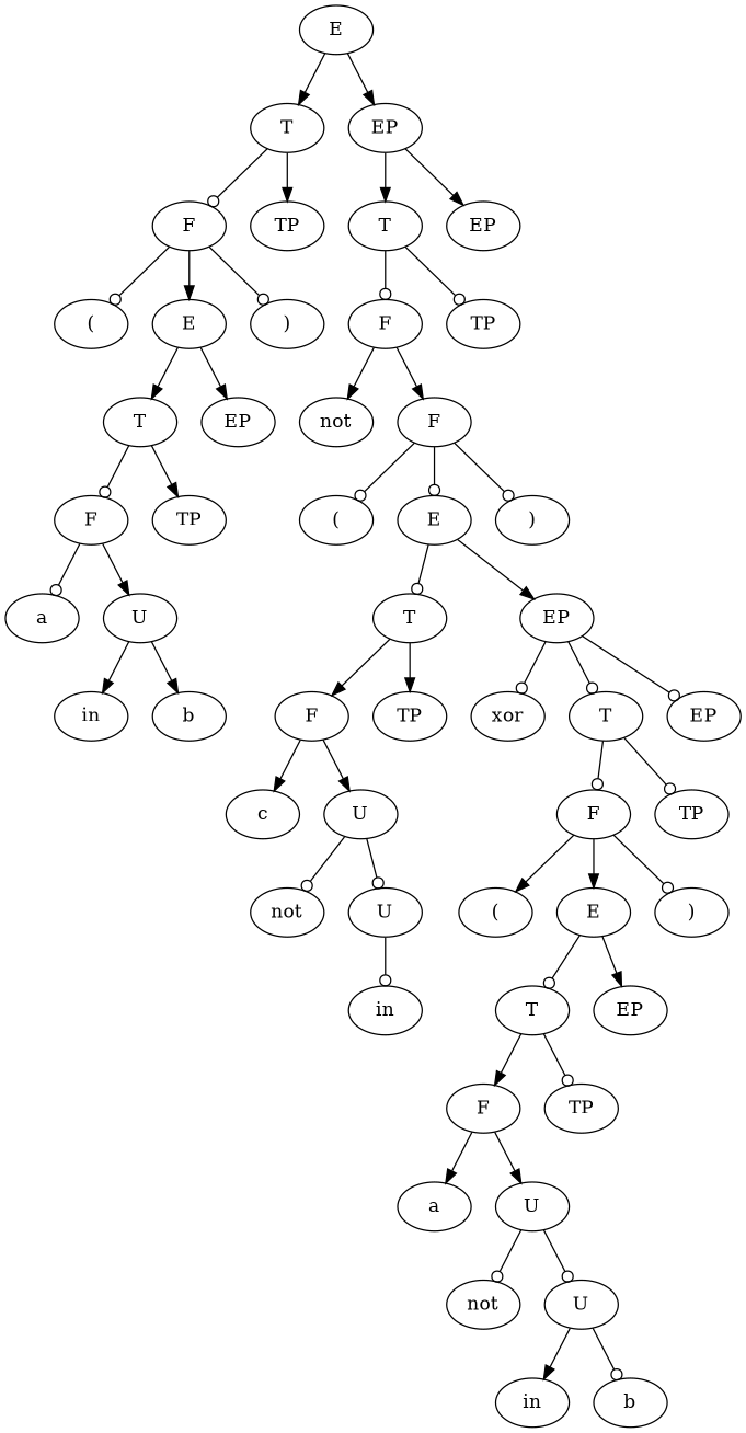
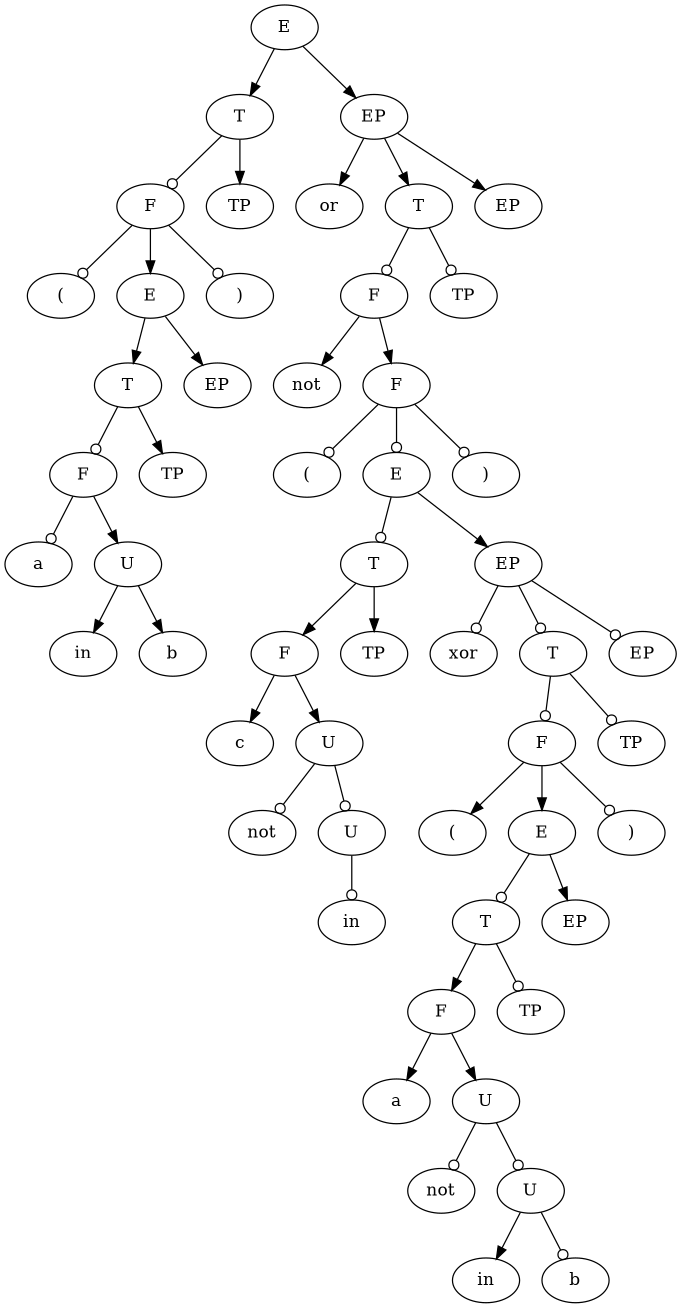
  digraph {
    edge [arrowhead=normal]
    n1 [label=E]
    n2 [label=T]
    n3 [label=EP]
    n4 [label=F]
    n5 [label=TP]
+   n6 [label=or]
    n7 [label=T]
    n8 [label=EP]
    n9 [label="("]
    n10 [label=E]
    n11 [label=")"]
    n12 [label=T]
    n13 [label=EP]
    n14 [label=F]
    n15 [label=TP]
    n16 [label=a]
    n17 [label=U]
    n18 [label=in]
    n19 [label=b]
    n20 [label=F]
    n21 [label=TP]
    n22 [label=not]
    n23 [label=F]
    n24 [label="("]
    n25 [label=E]
    n26 [label=")"]
    n27 [label=T]
    n28 [label=EP]
    n29 [label=F]
    n30 [label=TP]
    n31 [label=xor]
    n32 [label=T]
    n33 [label=EP]
    n34 [label=c]
    n35 [label=U]
    n36 [label=not]
    n37 [label=U]
    n38 [label=in]
    n39 [label=F]
    n40 [label=TP]
    n41 [label="("]
    n42 [label=E]
    n43 [label=")"]
    n44 [label=T]
    n45 [label=EP]
    n46 [label=F]
    n47 [label=TP]
    n48 [label=a]
    n49 [label=U]
    n50 [label=not]
    n51 [label=U]
    n52 [label=in]
    n53 [label=b]
    n1 -> n2
    n1 -> n3
    n2 -> n4 [arrowhead=odot]
    n2 -> n5
+   n3 -> n6
    n3 -> n7
    n3 -> n8
    n4 -> n9 [arrowhead=odot]
    n4 -> n10
    n4 -> n11 [arrowhead=odot]
    n7 -> n20 [arrowhead=odot]
    n7 -> n21 [arrowhead=odot]
    n10 -> n12
    n10 -> n13
    n12 -> n14 [arrowhead=odot]
    n12 -> n15
    n14 -> n16 [arrowhead=odot]
    n14 -> n17
    n17 -> n18
    n17 -> n19
    n20 -> n22
    n20 -> n23
    n23 -> n24 [arrowhead=odot]
    n23 -> n25 [arrowhead=odot]
    n23 -> n26 [arrowhead=odot]
    n25 -> n27 [arrowhead=odot]
    n25 -> n28
    n27 -> n29
    n27 -> n30
    n28 -> n31 [arrowhead=odot]
    n28 -> n32 [arrowhead=odot]
    n28 -> n33 [arrowhead=odot]
    n29 -> n34
    n29 -> n35
    n32 -> n39 [arrowhead=odot]
    n32 -> n40 [arrowhead=odot]
    n35 -> n36 [arrowhead=odot]
    n35 -> n37 [arrowhead=odot]
    n37 -> n38 [arrowhead=odot]
    n39 -> n41
    n39 -> n42
    n39 -> n43 [arrowhead=odot]
    n42 -> n44 [arrowhead=odot]
    n42 -> n45
    n44 -> n46
    n44 -> n47 [arrowhead=odot]
    n46 -> n48
    n46 -> n49
    n49 -> n50 [arrowhead=odot]
    n49 -> n51 [arrowhead=odot]
    n51 -> n52
    n51 -> n53 [arrowhead=odot]
  }
